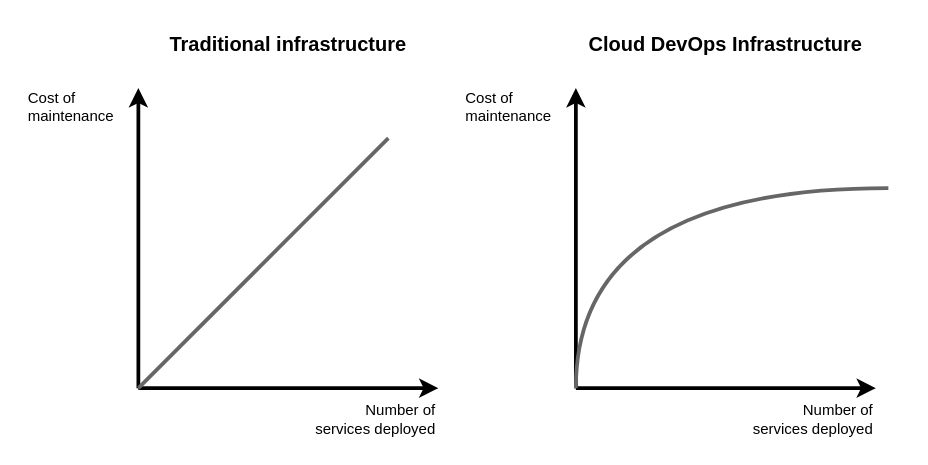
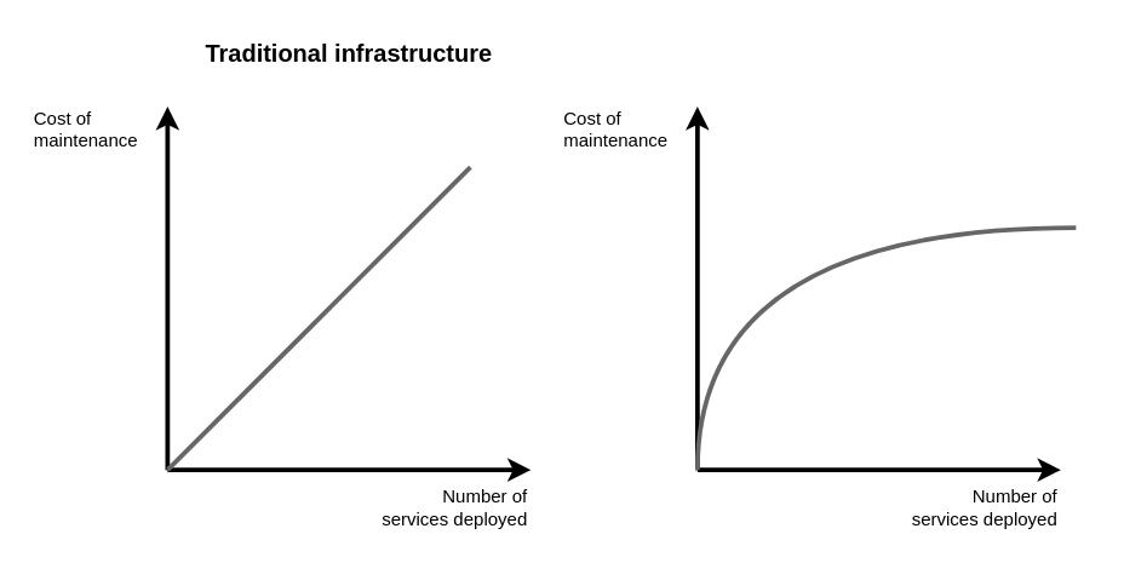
  <mxCell id="0" />
  <mxCell id="1" parent="0" />
  <mxCell id="2" value="" style="endArrow=classic;html=1;rounded=0;strokeWidth=3;" parent="1" edge="1"><mxGeometry width="50" height="50" relative="1" as="geometry"><mxPoint x="110" y="310" as="sourcePoint" /><mxPoint x="110" y="70" as="targetPoint" /></mxGeometry></mxCell>
  <mxCell id="3" value="" style="endArrow=classic;html=1;rounded=0;strokeWidth=3;" parent="1" edge="1"><mxGeometry width="50" height="50" relative="1" as="geometry"><mxPoint x="110" y="310" as="sourcePoint" /><mxPoint x="350" y="310" as="targetPoint" /></mxGeometry></mxCell>
  <mxCell id="4" value="Cost of maintenance" style="text;html=1;strokeColor=none;fillColor=none;align=left;verticalAlign=middle;whiteSpace=wrap;rounded=0;" parent="1" vertex="1"><mxGeometry x="20" y="70" width="80" height="30" as="geometry" /></mxCell>
  <mxCell id="5" value="Number of services deployed" style="text;html=1;strokeColor=none;fillColor=none;align=right;verticalAlign=middle;whiteSpace=wrap;rounded=0;" parent="1" vertex="1"><mxGeometry x="250" y="320" width="100" height="30" as="geometry" /></mxCell>
  <mxCell id="6" value="" style="endArrow=none;html=1;rounded=0;strokeWidth=3;fillColor=#f5f5f5;strokeColor=#666666;" parent="1" edge="1"><mxGeometry width="50" height="50" relative="1" as="geometry"><mxPoint x="110" y="310" as="sourcePoint" /><mxPoint x="310" y="110" as="targetPoint" /></mxGeometry></mxCell>
  <mxCell id="7" value="Traditional infrastructure" style="text;html=1;strokeColor=none;fillColor=none;align=center;verticalAlign=middle;whiteSpace=wrap;rounded=0;fontSize=16;fontStyle=1" parent="1" vertex="1"><mxGeometry x="90" y="20" width="280" height="30" as="geometry" /></mxCell>
  <mxCell id="8" value="" style="endArrow=classic;html=1;rounded=0;strokeWidth=3;" parent="1" edge="1"><mxGeometry width="50" height="50" relative="1" as="geometry"><mxPoint x="460" y="310" as="sourcePoint" /><mxPoint x="460" y="70" as="targetPoint" /></mxGeometry></mxCell>
  <mxCell id="9" value="" style="endArrow=classic;html=1;rounded=0;strokeWidth=3;" parent="1" edge="1"><mxGeometry width="50" height="50" relative="1" as="geometry"><mxPoint x="460" y="310" as="sourcePoint" /><mxPoint x="700" y="310" as="targetPoint" /></mxGeometry></mxCell>
  <mxCell id="10" value="Cost of maintenance" style="text;html=1;strokeColor=none;fillColor=none;align=left;verticalAlign=middle;whiteSpace=wrap;rounded=0;" parent="1" vertex="1"><mxGeometry x="370" y="70" width="80" height="30" as="geometry" /></mxCell>
  <mxCell id="11" value="Number of services deployed" style="text;html=1;strokeColor=none;fillColor=none;align=right;verticalAlign=middle;whiteSpace=wrap;rounded=0;" parent="1" vertex="1"><mxGeometry x="600" y="320" width="100" height="30" as="geometry" /></mxCell>
  <mxCell id="12" value="" style="endArrow=none;html=1;rounded=0;strokeWidth=3;fillColor=#f5f5f5;strokeColor=#666666;edgeStyle=orthogonalEdgeStyle;curved=1;" parent="1" edge="1"><mxGeometry width="50" height="50" relative="1" as="geometry"><mxPoint x="460" y="310" as="sourcePoint" /><mxPoint x="710" y="150" as="targetPoint" /><Array as="points"><mxPoint x="460" y="150" /></Array></mxGeometry></mxCell>
- <mxCell id="13" value="Cloud DevOps Infrastructure" style="text;html=1;strokeColor=none;fillColor=none;align=center;verticalAlign=middle;whiteSpace=wrap;rounded=0;fontSize=16;fontStyle=1" parent="1" vertex="1"><mxGeometry x="440" y="20" width="280" height="30" as="geometry" /></mxCell>
